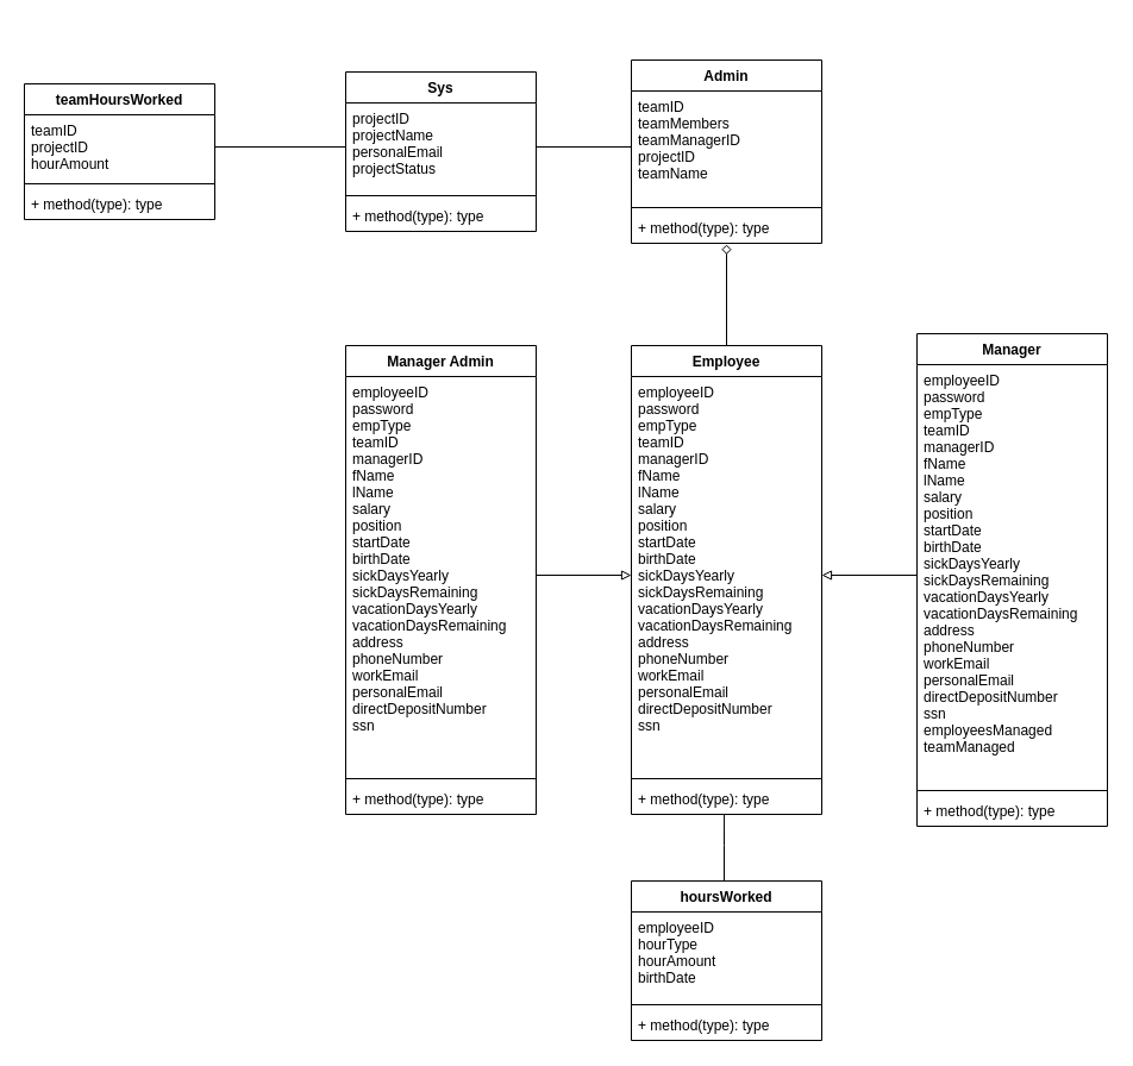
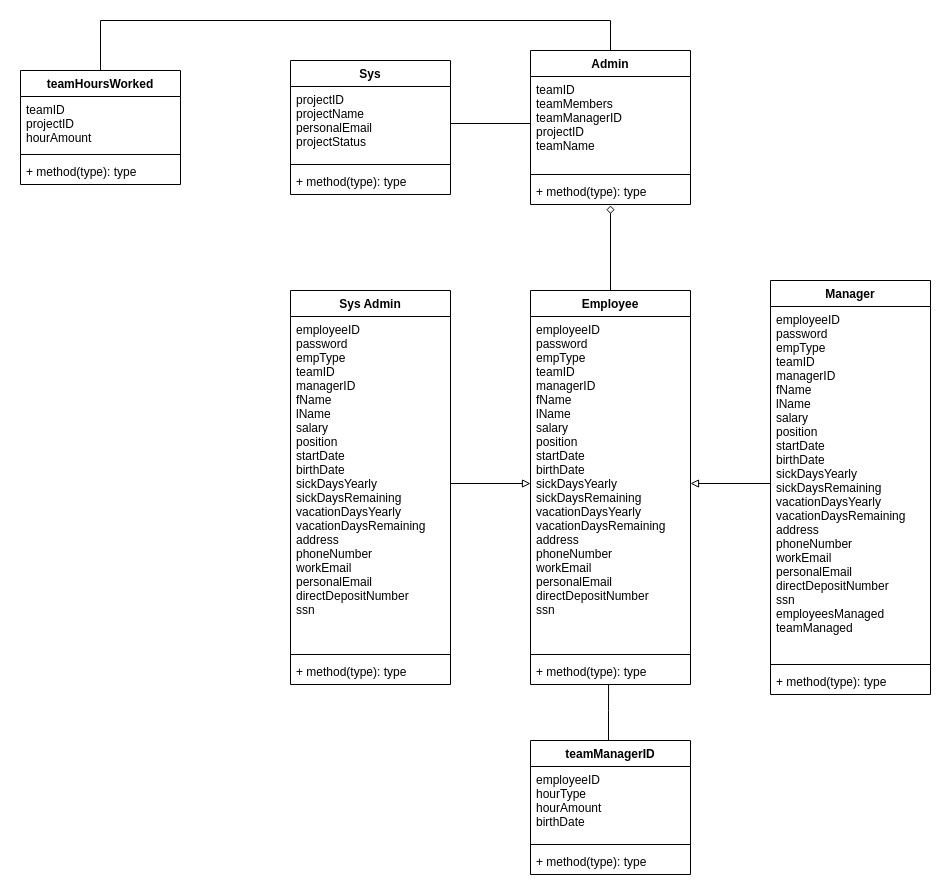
  <mxCell id="0" />
  <mxCell id="1" parent="0" />
  <mxCell id="2" style="edgeStyle=orthogonalEdgeStyle;rounded=0;orthogonalLoop=1;jettySize=auto;html=1;entryX=0.5;entryY=1.038;entryDx=0;entryDy=0;entryPerimeter=0;endArrow=diamond;endFill=0;startArrow=none;startFill=0;" parent="1" source="3" target="15" edge="1"><mxGeometry relative="1" as="geometry" /></mxCell>
  <mxCell id="3" value="Employee" style="swimlane;fontStyle=1;align=center;verticalAlign=top;childLayout=stackLayout;horizontal=1;startSize=26;horizontalStack=0;resizeParent=1;resizeParentMax=0;resizeLast=0;collapsible=1;marginBottom=0;" parent="1" vertex="1"><mxGeometry x="530" y="290" width="160" height="394" as="geometry" /></mxCell>
  <mxCell id="4" value="employeeID&#10;password&#10;empType&#10;teamID&#10;managerID&#10;fName&#10;lName&#10;salary&#10;position&#10;startDate&#10;birthDate&#10;sickDaysYearly&#10;sickDaysRemaining&#10;vacationDaysYearly&#10;vacationDaysRemaining&#10;address&#10;phoneNumber&#10;workEmail&#10;personalEmail&#10;directDepositNumber&#10;ssn" style="text;strokeColor=none;fillColor=none;align=left;verticalAlign=top;spacingLeft=4;spacingRight=4;overflow=hidden;rotatable=0;points=[[0,0.5],[1,0.5]];portConstraint=eastwest;" parent="3" vertex="1"><mxGeometry y="26" width="160" height="334" as="geometry" /></mxCell>
  <mxCell id="5" value="" style="line;strokeWidth=1;fillColor=none;align=left;verticalAlign=middle;spacingTop=-1;spacingLeft=3;spacingRight=3;rotatable=0;labelPosition=right;points=[];portConstraint=eastwest;strokeColor=inherit;" parent="3" vertex="1"><mxGeometry y="360" width="160" height="8" as="geometry" /></mxCell>
  <mxCell id="6" value="+ method(type): type" style="text;strokeColor=none;fillColor=none;align=left;verticalAlign=top;spacingLeft=4;spacingRight=4;overflow=hidden;rotatable=0;points=[[0,0.5],[1,0.5]];portConstraint=eastwest;" parent="3" vertex="1"><mxGeometry y="368" width="160" height="26" as="geometry" /></mxCell>
  <mxCell id="7" value="Manager" style="swimlane;fontStyle=1;align=center;verticalAlign=top;childLayout=stackLayout;horizontal=1;startSize=26;horizontalStack=0;resizeParent=1;resizeParentMax=0;resizeLast=0;collapsible=1;marginBottom=0;" parent="1" vertex="1"><mxGeometry x="770" y="280" width="160" height="414" as="geometry" /></mxCell>
  <mxCell id="8" value="employeeID&#10;password&#10;empType&#10;teamID&#10;managerID&#10;fName&#10;lName&#10;salary&#10;position&#10;startDate&#10;birthDate&#10;sickDaysYearly&#10;sickDaysRemaining&#10;vacationDaysYearly&#10;vacationDaysRemaining&#10;address&#10;phoneNumber&#10;workEmail&#10;personalEmail&#10;directDepositNumber&#10;ssn&#10;employeesManaged&#10;teamManaged&#10;" style="text;strokeColor=none;fillColor=none;align=left;verticalAlign=top;spacingLeft=4;spacingRight=4;overflow=hidden;rotatable=0;points=[[0,0.5],[1,0.5]];portConstraint=eastwest;" parent="7" vertex="1"><mxGeometry y="26" width="160" height="354" as="geometry" /></mxCell>
  <mxCell id="9" value="" style="line;strokeWidth=1;fillColor=none;align=left;verticalAlign=middle;spacingTop=-1;spacingLeft=3;spacingRight=3;rotatable=0;labelPosition=right;points=[];portConstraint=eastwest;strokeColor=inherit;" parent="7" vertex="1"><mxGeometry y="380" width="160" height="8" as="geometry" /></mxCell>
  <mxCell id="10" value="+ method(type): type" style="text;strokeColor=none;fillColor=none;align=left;verticalAlign=top;spacingLeft=4;spacingRight=4;overflow=hidden;rotatable=0;points=[[0,0.5],[1,0.5]];portConstraint=eastwest;" parent="7" vertex="1"><mxGeometry y="388" width="160" height="26" as="geometry" /></mxCell>
+ <mxCell id="11" style="edgeStyle=orthogonalEdgeStyle;rounded=0;orthogonalLoop=1;jettySize=auto;html=1;entryX=0.5;entryY=0;entryDx=0;entryDy=0;endArrow=none;endFill=0;" edge="1" parent="1" source="12" target="27"><mxGeometry relative="1" as="geometry"><Array as="points"><mxPoint x="610" y="20" /><mxPoint x="100" y="20" /></Array></mxGeometry></mxCell>
  <mxCell id="12" value="Admin" style="swimlane;fontStyle=1;align=center;verticalAlign=top;childLayout=stackLayout;horizontal=1;startSize=26;horizontalStack=0;resizeParent=1;resizeParentMax=0;resizeLast=0;collapsible=1;marginBottom=0;" parent="1" vertex="1"><mxGeometry x="530" y="50" width="160" height="154" as="geometry" /></mxCell>
  <mxCell id="13" value="teamID&#10;teamMembers&#10;teamManagerID&#10;projectID&#10;teamName" style="text;strokeColor=none;fillColor=none;align=left;verticalAlign=top;spacingLeft=4;spacingRight=4;overflow=hidden;rotatable=0;points=[[0,0.5],[1,0.5]];portConstraint=eastwest;" parent="12" vertex="1"><mxGeometry y="26" width="160" height="94" as="geometry" /></mxCell>
  <mxCell id="14" value="" style="line;strokeWidth=1;fillColor=none;align=left;verticalAlign=middle;spacingTop=-1;spacingLeft=3;spacingRight=3;rotatable=0;labelPosition=right;points=[];portConstraint=eastwest;strokeColor=inherit;" parent="12" vertex="1"><mxGeometry y="120" width="160" height="8" as="geometry" /></mxCell>
  <mxCell id="15" value="+ method(type): type" style="text;strokeColor=none;fillColor=none;align=left;verticalAlign=top;spacingLeft=4;spacingRight=4;overflow=hidden;rotatable=0;points=[[0,0.5],[1,0.5]];portConstraint=eastwest;" parent="12" vertex="1"><mxGeometry y="128" width="160" height="26" as="geometry" /></mxCell>
  <mxCell id="16" value="Sys" style="swimlane;fontStyle=1;align=center;verticalAlign=top;childLayout=stackLayout;horizontal=1;startSize=26;horizontalStack=0;resizeParent=1;resizeParentMax=0;resizeLast=0;collapsible=1;marginBottom=0;" parent="1" vertex="1"><mxGeometry x="290" y="60" width="160" height="134" as="geometry" /></mxCell>
  <mxCell id="17" value="projectID&#10;projectName&#10;personalEmail&#10;projectStatus&#10;" style="text;strokeColor=none;fillColor=none;align=left;verticalAlign=top;spacingLeft=4;spacingRight=4;overflow=hidden;rotatable=0;points=[[0,0.5],[1,0.5]];portConstraint=eastwest;" parent="16" vertex="1"><mxGeometry y="26" width="160" height="74" as="geometry" /></mxCell>
  <mxCell id="18" value="" style="line;strokeWidth=1;fillColor=none;align=left;verticalAlign=middle;spacingTop=-1;spacingLeft=3;spacingRight=3;rotatable=0;labelPosition=right;points=[];portConstraint=eastwest;strokeColor=inherit;" parent="16" vertex="1"><mxGeometry y="100" width="160" height="8" as="geometry" /></mxCell>
  <mxCell id="19" value="+ method(type): type" style="text;strokeColor=none;fillColor=none;align=left;verticalAlign=top;spacingLeft=4;spacingRight=4;overflow=hidden;rotatable=0;points=[[0,0.5],[1,0.5]];portConstraint=eastwest;" parent="16" vertex="1"><mxGeometry y="108" width="160" height="26" as="geometry" /></mxCell>
  <mxCell id="20" style="edgeStyle=orthogonalEdgeStyle;rounded=0;orthogonalLoop=1;jettySize=auto;html=1;entryX=0;entryY=0.5;entryDx=0;entryDy=0;endArrow=none;endFill=0;" parent="1" source="17" target="13" edge="1"><mxGeometry relative="1" as="geometry" /></mxCell>
  <mxCell id="21" style="edgeStyle=orthogonalEdgeStyle;rounded=0;orthogonalLoop=1;jettySize=auto;html=1;endArrow=none;endFill=0;startArrow=block;startFill=0;" parent="1" source="4" target="8" edge="1"><mxGeometry relative="1" as="geometry" /></mxCell>
- <mxCell id="22" value="Manager Admin" style="swimlane;fontStyle=1;align=center;verticalAlign=top;childLayout=stackLayout;horizontal=1;startSize=26;horizontalStack=0;resizeParent=1;resizeParentMax=0;resizeLast=0;collapsible=1;marginBottom=0;" parent="1" vertex="1"><mxGeometry x="290" y="290" width="160" height="394" as="geometry" /></mxCell>
+ <mxCell id="22" value="Sys Admin" style="swimlane;fontStyle=1;align=center;verticalAlign=top;childLayout=stackLayout;horizontal=1;startSize=26;horizontalStack=0;resizeParent=1;resizeParentMax=0;resizeLast=0;collapsible=1;marginBottom=0;" parent="1" vertex="1"><mxGeometry x="290" y="290" width="160" height="394" as="geometry" /></mxCell>
  <mxCell id="23" value="employeeID&#10;password&#10;empType&#10;teamID&#10;managerID&#10;fName&#10;lName&#10;salary&#10;position&#10;startDate&#10;birthDate&#10;sickDaysYearly&#10;sickDaysRemaining&#10;vacationDaysYearly&#10;vacationDaysRemaining&#10;address&#10;phoneNumber&#10;workEmail&#10;personalEmail&#10;directDepositNumber&#10;ssn" style="text;strokeColor=none;fillColor=none;align=left;verticalAlign=top;spacingLeft=4;spacingRight=4;overflow=hidden;rotatable=0;points=[[0,0.5],[1,0.5]];portConstraint=eastwest;" parent="22" vertex="1"><mxGeometry y="26" width="160" height="334" as="geometry" /></mxCell>
  <mxCell id="24" value="" style="line;strokeWidth=1;fillColor=none;align=left;verticalAlign=middle;spacingTop=-1;spacingLeft=3;spacingRight=3;rotatable=0;labelPosition=right;points=[];portConstraint=eastwest;strokeColor=inherit;" parent="22" vertex="1"><mxGeometry y="360" width="160" height="8" as="geometry" /></mxCell>
  <mxCell id="25" value="+ method(type): type" style="text;strokeColor=none;fillColor=none;align=left;verticalAlign=top;spacingLeft=4;spacingRight=4;overflow=hidden;rotatable=0;points=[[0,0.5],[1,0.5]];portConstraint=eastwest;" parent="22" vertex="1"><mxGeometry y="368" width="160" height="26" as="geometry" /></mxCell>
  <mxCell id="26" style="edgeStyle=orthogonalEdgeStyle;rounded=0;orthogonalLoop=1;jettySize=auto;html=1;entryX=0;entryY=0.5;entryDx=0;entryDy=0;endArrow=block;endFill=0;" parent="1" source="23" target="4" edge="1"><mxGeometry relative="1" as="geometry" /></mxCell>
  <mxCell id="27" value="teamHoursWorked" style="swimlane;fontStyle=1;align=center;verticalAlign=top;childLayout=stackLayout;horizontal=1;startSize=26;horizontalStack=0;resizeParent=1;resizeParentMax=0;resizeLast=0;collapsible=1;marginBottom=0;" vertex="1" parent="1"><mxGeometry x="20" y="70" width="160" height="114" as="geometry" /></mxCell>
  <mxCell id="28" value="teamID&#10;projectID&#10;hourAmount&#10;" style="text;strokeColor=none;fillColor=none;align=left;verticalAlign=top;spacingLeft=4;spacingRight=4;overflow=hidden;rotatable=0;points=[[0,0.5],[1,0.5]];portConstraint=eastwest;" vertex="1" parent="27"><mxGeometry y="26" width="160" height="54" as="geometry" /></mxCell>
  <mxCell id="29" value="" style="line;strokeWidth=1;fillColor=none;align=left;verticalAlign=middle;spacingTop=-1;spacingLeft=3;spacingRight=3;rotatable=0;labelPosition=right;points=[];portConstraint=eastwest;strokeColor=inherit;" vertex="1" parent="27"><mxGeometry y="80" width="160" height="8" as="geometry" /></mxCell>
  <mxCell id="30" value="+ method(type): type" style="text;strokeColor=none;fillColor=none;align=left;verticalAlign=top;spacingLeft=4;spacingRight=4;overflow=hidden;rotatable=0;points=[[0,0.5],[1,0.5]];portConstraint=eastwest;" vertex="1" parent="27"><mxGeometry y="88" width="160" height="26" as="geometry" /></mxCell>
- <mxCell id="31" style="edgeStyle=orthogonalEdgeStyle;rounded=0;orthogonalLoop=1;jettySize=auto;html=1;entryX=0;entryY=0.5;entryDx=0;entryDy=0;endArrow=none;endFill=0;" edge="1" parent="1" source="28" target="17"><mxGeometry relative="1" as="geometry" /></mxCell>
  <mxCell id="32" style="edgeStyle=orthogonalEdgeStyle;rounded=0;orthogonalLoop=1;jettySize=auto;html=1;entryX=0.488;entryY=1;entryDx=0;entryDy=0;entryPerimeter=0;endArrow=none;endFill=0;" edge="1" parent="1" source="33" target="6"><mxGeometry relative="1" as="geometry"><Array as="points"><mxPoint x="608" y="710" /><mxPoint x="608" y="710" /></Array></mxGeometry></mxCell>
- <mxCell id="33" value="hoursWorked" style="swimlane;fontStyle=1;align=center;verticalAlign=top;childLayout=stackLayout;horizontal=1;startSize=26;horizontalStack=0;resizeParent=1;resizeParentMax=0;resizeLast=0;collapsible=1;marginBottom=0;" vertex="1" parent="1"><mxGeometry x="530" y="740" width="160" height="134" as="geometry" /></mxCell>
+ <mxCell id="33" value="teamManagerID" style="swimlane;fontStyle=1;align=center;verticalAlign=top;childLayout=stackLayout;horizontal=1;startSize=26;horizontalStack=0;resizeParent=1;resizeParentMax=0;resizeLast=0;collapsible=1;marginBottom=0;" vertex="1" parent="1"><mxGeometry x="530" y="740" width="160" height="134" as="geometry" /></mxCell>
  <mxCell id="34" value="employeeID&#10;hourType&#10;hourAmount&#10;birthDate&#10;" style="text;strokeColor=none;fillColor=none;align=left;verticalAlign=top;spacingLeft=4;spacingRight=4;overflow=hidden;rotatable=0;points=[[0,0.5],[1,0.5]];portConstraint=eastwest;" vertex="1" parent="33"><mxGeometry y="26" width="160" height="74" as="geometry" /></mxCell>
  <mxCell id="35" value="" style="line;strokeWidth=1;fillColor=none;align=left;verticalAlign=middle;spacingTop=-1;spacingLeft=3;spacingRight=3;rotatable=0;labelPosition=right;points=[];portConstraint=eastwest;strokeColor=inherit;" vertex="1" parent="33"><mxGeometry y="100" width="160" height="8" as="geometry" /></mxCell>
  <mxCell id="36" value="+ method(type): type" style="text;strokeColor=none;fillColor=none;align=left;verticalAlign=top;spacingLeft=4;spacingRight=4;overflow=hidden;rotatable=0;points=[[0,0.5],[1,0.5]];portConstraint=eastwest;" vertex="1" parent="33"><mxGeometry y="108" width="160" height="26" as="geometry" /></mxCell>
